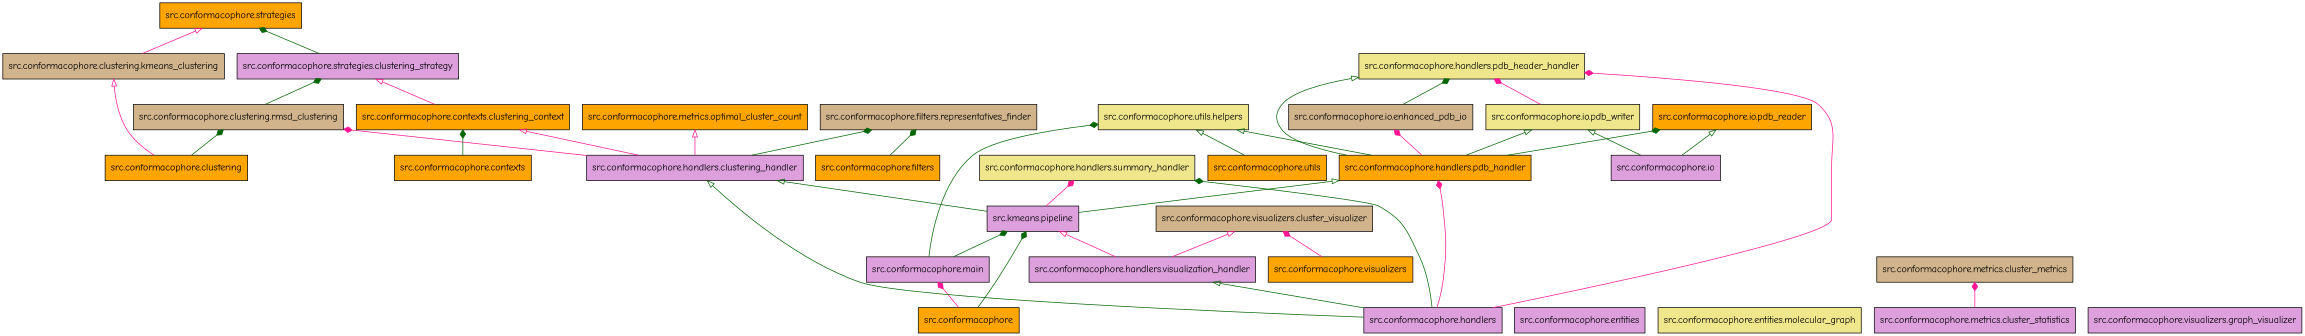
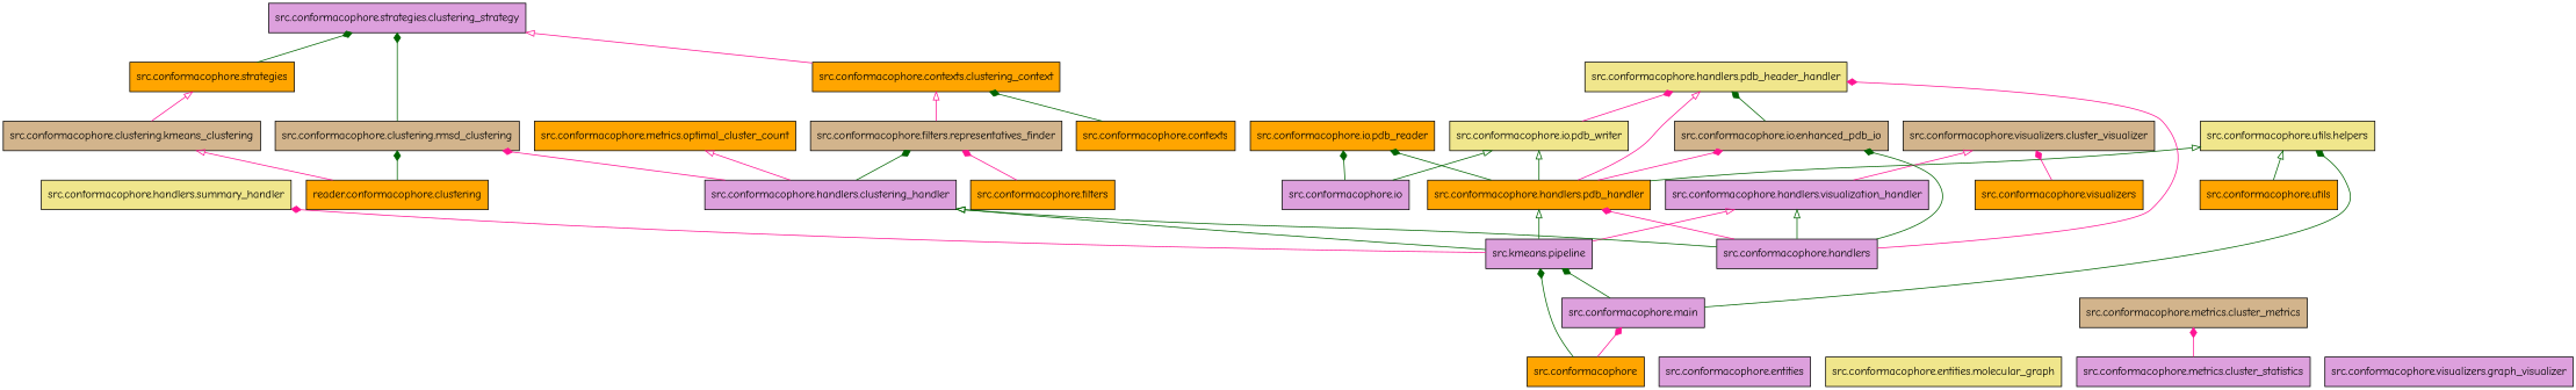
  digraph {
    fontname="Comic Neue"
    rankdir=BT
    node [color=black fillcolor=orange fontname="Comic Neue" shape=box style="solid,filled"]
    edge [arrowhead=diamond arrowtail=none color=darkgreen fontname="Comic Neue"]
    n1 [label="src.conformacophore"]
    n2 [fillcolor=plum label="src.conformacophore.main"]
    n3 [fillcolor=plum label="src.kmeans.pipeline"]
    n4 [fillcolor=khaki label="src.conformacophore.utils.helpers"]
    n5 [fillcolor=plum label="src.conformacophore.handlers.clustering_handler"]
    n6 [label="src.conformacophore.handlers.pdb_handler"]
    n7 [fillcolor=khaki label="src.conformacophore.handlers.summary_handler"]
    n8 [fillcolor=plum label="src.conformacophore.handlers.visualization_handler"]
-   n9 [label="src.conformacophore.clustering"]
+   n9 [label="reader.conformacophore.clustering"]
    n10 [fillcolor=tan label="src.conformacophore.clustering.kmeans_clustering"]
    n11 [fillcolor=tan label="src.conformacophore.clustering.rmsd_clustering"]
    n12 [label="src.conformacophore.strategies"]
    n13 [fillcolor=plum label="src.conformacophore.strategies.clustering_strategy"]
    n14 [label="src.conformacophore.contexts"]
    n15 [label="src.conformacophore.contexts.clustering_context"]
    n16 [fillcolor=plum label="src.conformacophore.entities"]
    n17 [fillcolor=khaki label="src.conformacophore.entities.molecular_graph"]
    n18 [label="src.conformacophore.filters"]
    n19 [fillcolor=tan label="src.conformacophore.filters.representatives_finder"]
    n20 [fillcolor=plum label="src.conformacophore.handlers"]
    n21 [fillcolor=khaki label="src.conformacophore.handlers.pdb_header_handler"]
    n22 [label="src.conformacophore.metrics.optimal_cluster_count"]
    n23 [fillcolor=tan label="src.conformacophore.io.enhanced_pdb_io"]
    n24 [label="src.conformacophore.io.pdb_reader"]
    n25 [fillcolor=khaki label="src.conformacophore.io.pdb_writer"]
    n26 [fillcolor=tan label="src.conformacophore.visualizers.cluster_visualizer"]
    n27 [fillcolor=plum label="src.conformacophore.io"]
    n28 [fillcolor=tan label="src.conformacophore.metrics.cluster_metrics"]
    n29 [fillcolor=plum label="src.conformacophore.metrics.cluster_statistics"]
    n30 [label="src.conformacophore.utils"]
    n31 [label="src.conformacophore.visualizers"]
    n32 [fillcolor=plum label="src.conformacophore.visualizers.graph_visualizer"]
    n1 -> n2 [color=deeppink]
    n1 -> n3
    n2 -> n3
    n2 -> n4
    n3 -> n5 [arrowhead=onormal]
    n3 -> n6 [arrowhead=onormal]
    n3 -> n7 [color=deeppink]
-   n8 -> n3 [arrowhead=onormal color=deeppink]
+   n3 -> n8 [arrowhead=onormal color=deeppink]
    n5 -> n11 [color=deeppink]
-   n5 -> n15 [arrowhead=onormal color=deeppink]
+   n19 -> n15 [arrowhead=onormal color=deeppink]
    n5 -> n19
    n5 -> n22 [arrowhead=onormal color=deeppink]
    n6 -> n4 [arrowhead=onormal]
-   n6 -> n21 [arrowhead=onormal]
+   n6 -> n21 [arrowhead=onormal color=deeppink]
    n6 -> n23 [color=deeppink]
    n6 -> n24
    n6 -> n25 [arrowhead=onormal]
    n8 -> n26 [arrowhead=onormal color=deeppink]
    n9 -> n10 [arrowhead=onormal color=deeppink]
    n9 -> n11
    n10 -> n12 [arrowhead=onormal color=deeppink]
    n11 -> n13
-   n13 -> n12
+   n12 -> n13
    n14 -> n15
    n15 -> n13 [arrowhead=onormal color=deeppink]
-   n18 -> n19
+   n18 -> n19 [color=deeppink]
    n20 -> n5 [arrowhead=onormal]
    n20 -> n6 [color=deeppink]
-   n20 -> n7
+   n20 -> n23
    n20 -> n8 [arrowhead=onormal]
    n20 -> n21 [color=deeppink]
    n23 -> n21
    n25 -> n21 [color=deeppink]
-   n27 -> n24 [arrowhead=onormal]
+   n27 -> n24
    n27 -> n25 [arrowhead=onormal]
    n29 -> n28 [color=deeppink]
    n30 -> n4 [arrowhead=onormal]
    n31 -> n26 [color=deeppink]
  }
